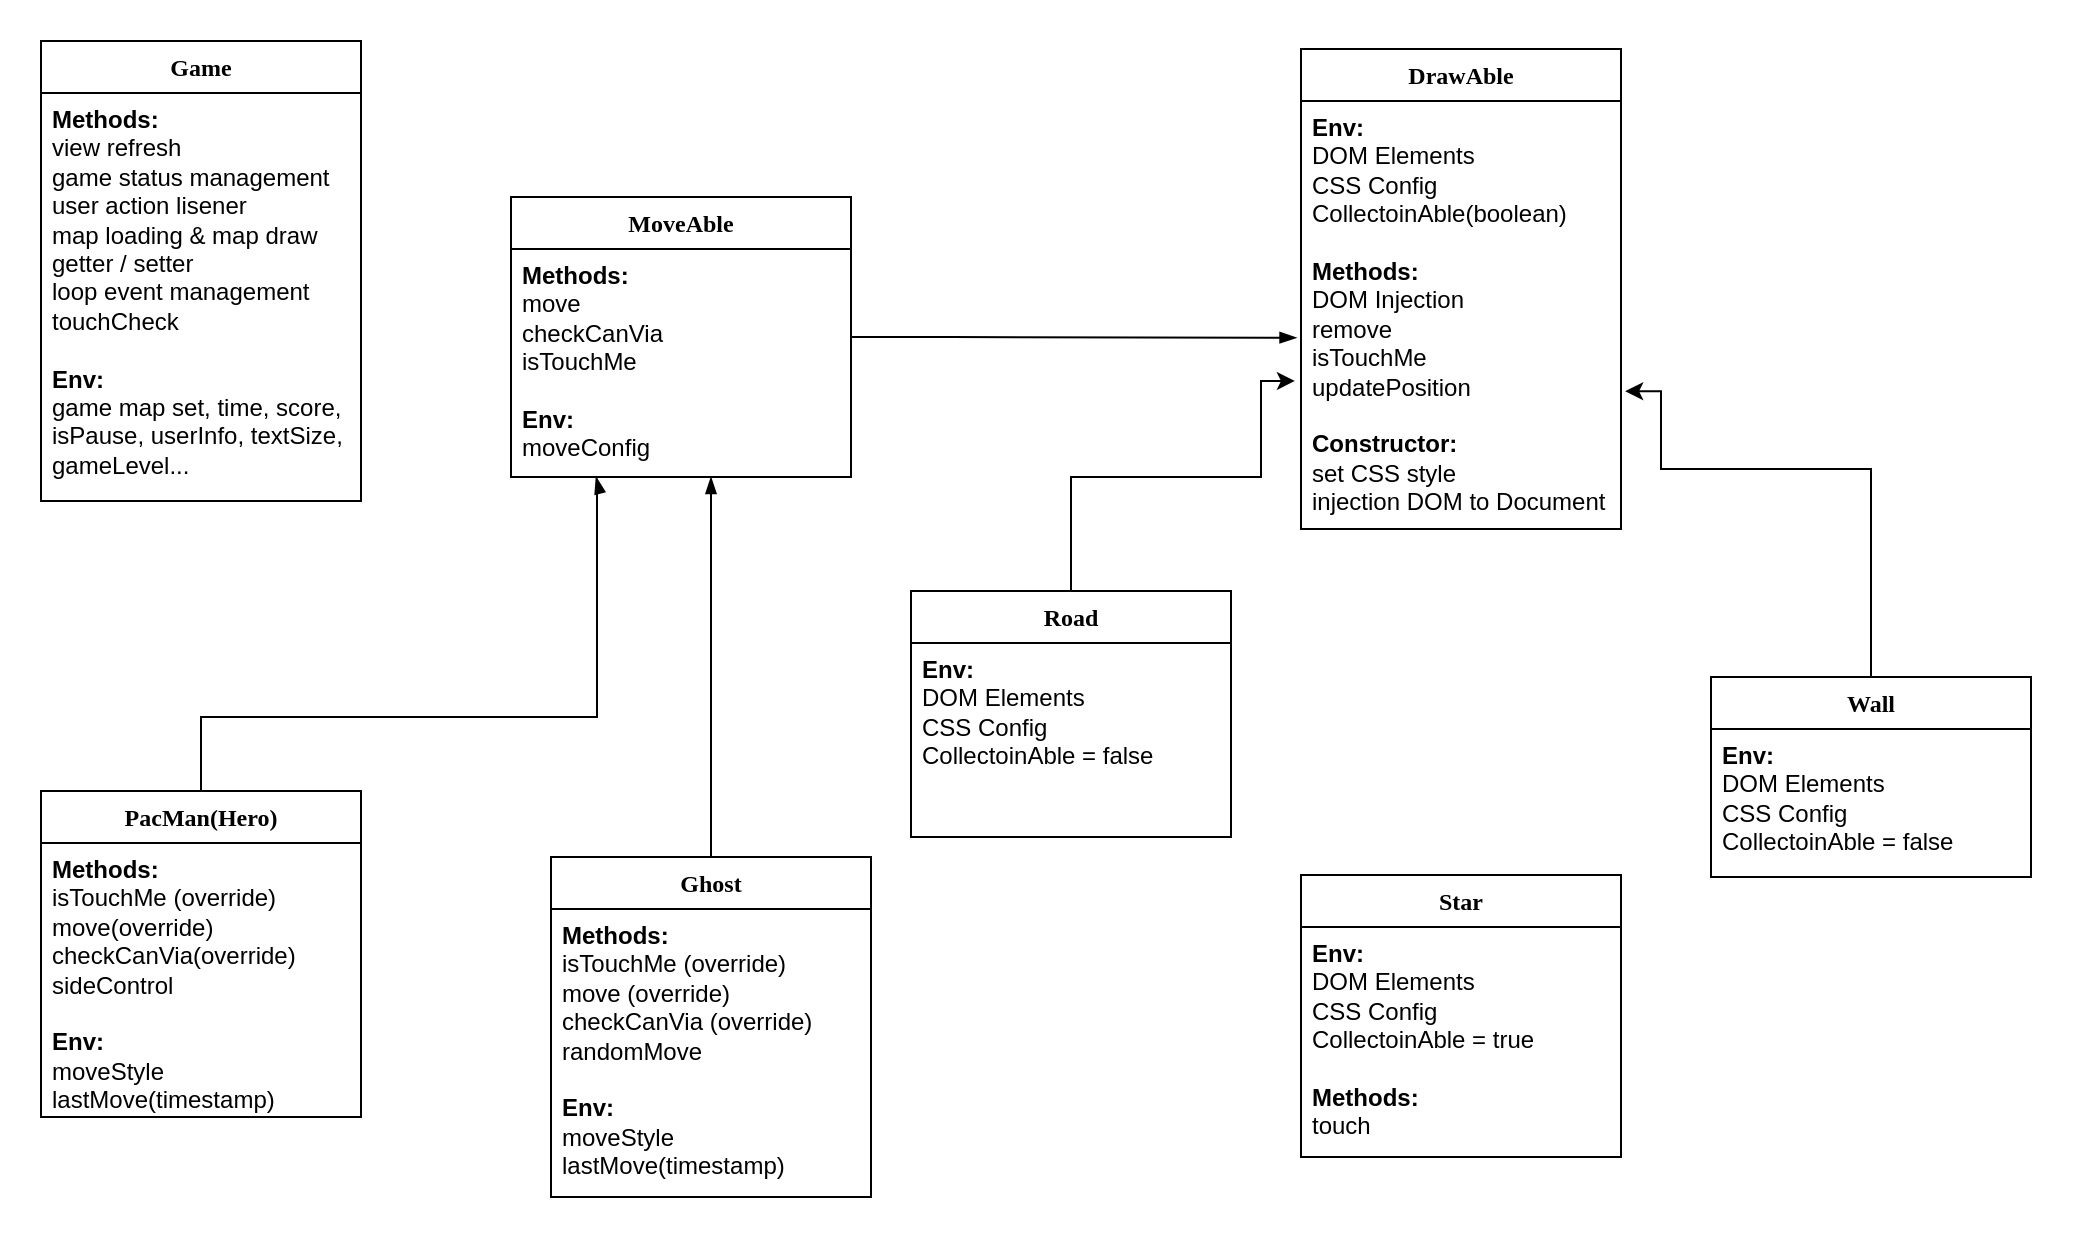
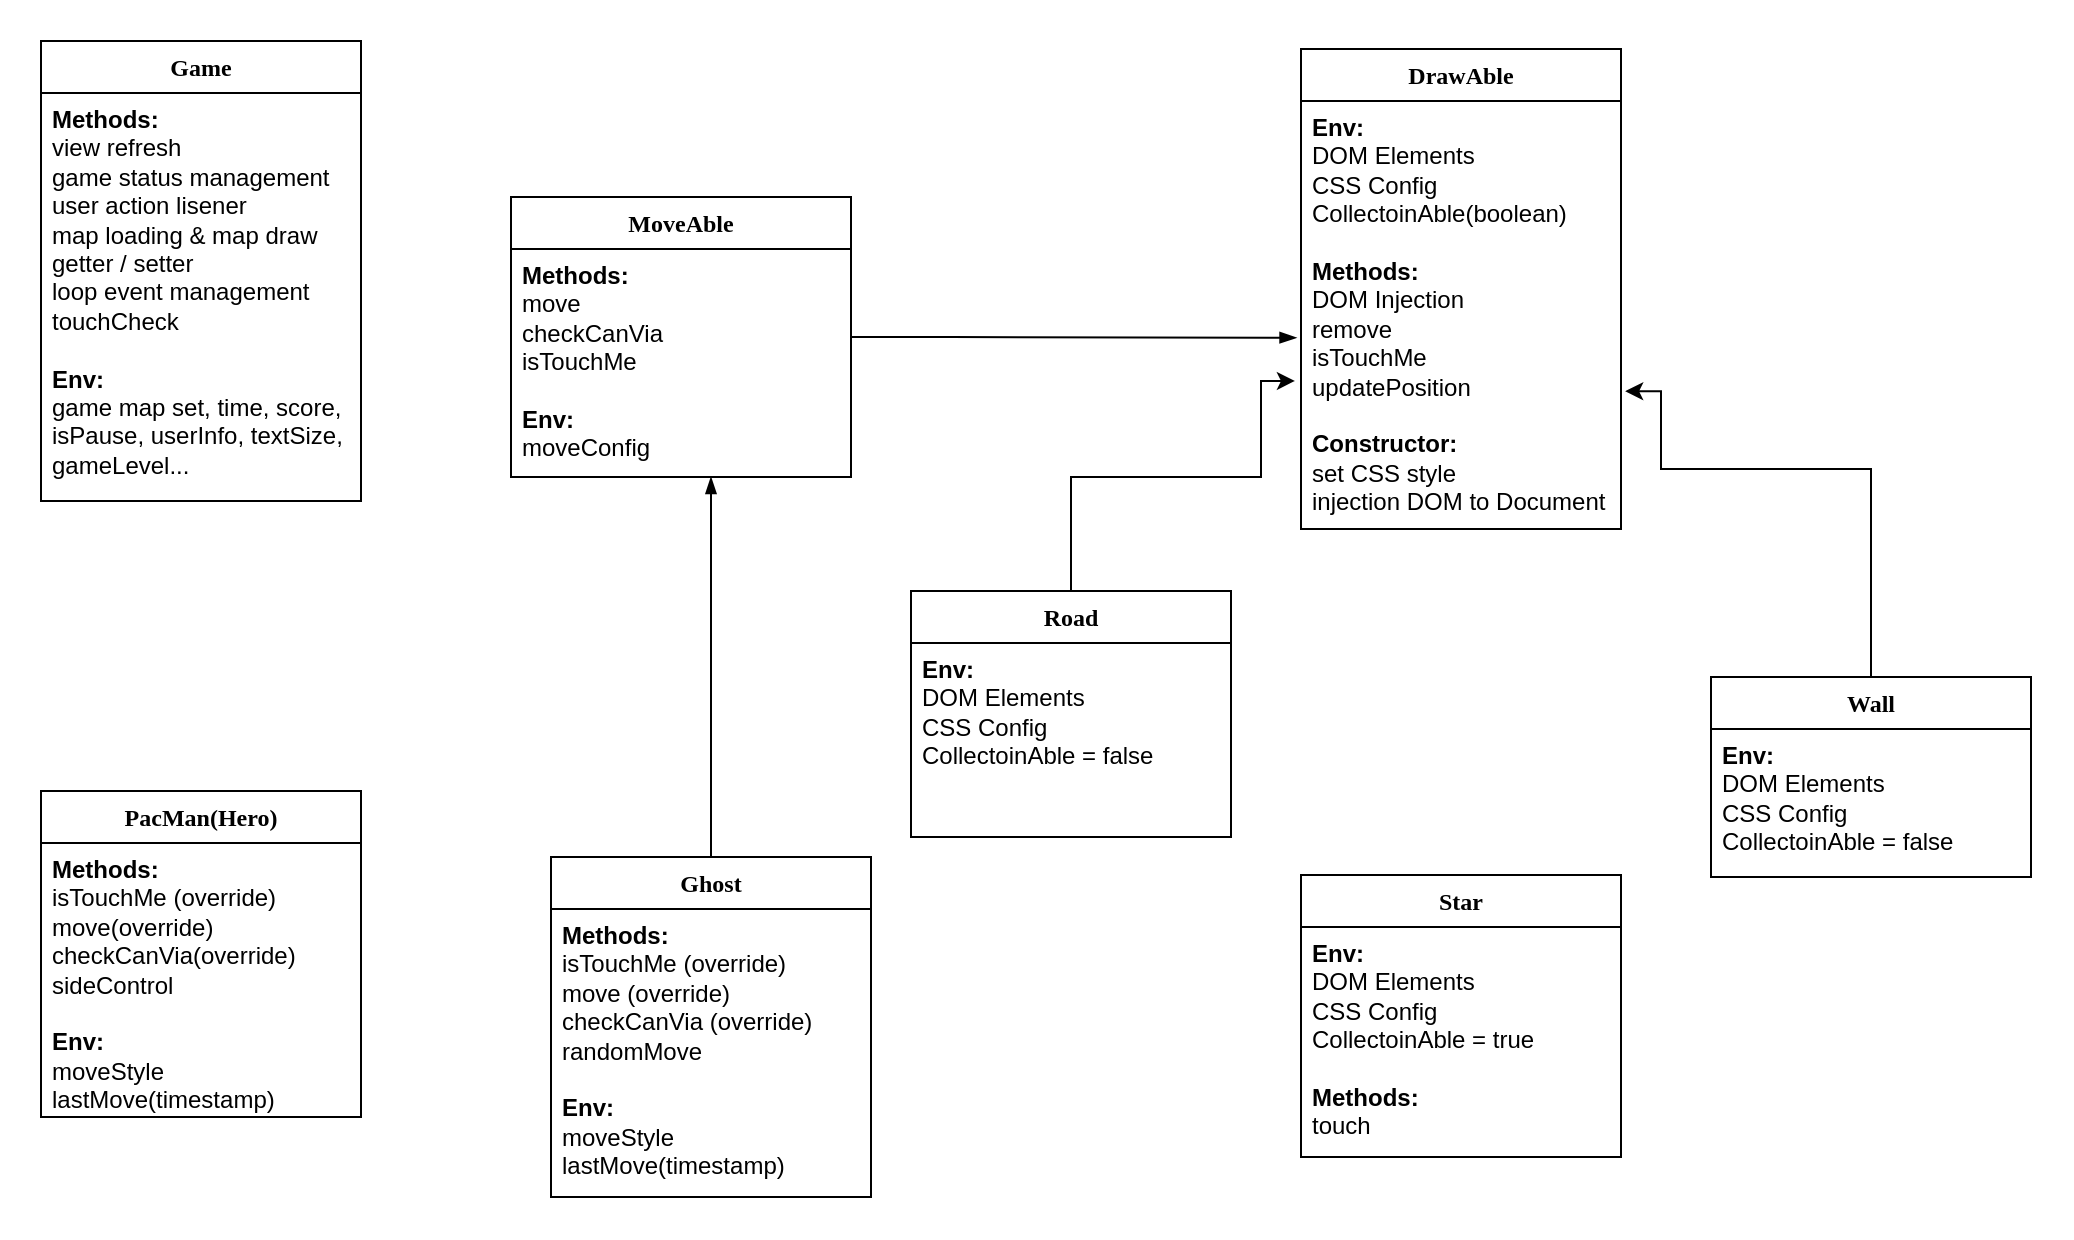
  <mxCell id="0" />
  <mxCell id="1" parent="0" />
- <mxCell id="2" style="edgeStyle=orthogonalEdgeStyle;rounded=0;html=1;labelBackgroundColor=none;startArrow=none;startFill=0;endArrow=blockThin;endFill=1;fontFamily=Verdana;fontSize=12;entryX=0.25;entryY=1;entryDx=0;entryDy=0;" edge="1" parent="1" source="3" target="21"><mxGeometry relative="1" as="geometry"><Array as="points"><mxPoint x="100" y="358" /><mxPoint x="298" y="358" /><mxPoint x="298" y="240" /></Array><mxPoint x="275" y="278" as="targetPoint" /></mxGeometry></mxCell>
  <mxCell id="3" value="PacMan(Hero)" style="swimlane;html=1;fontStyle=1;align=center;verticalAlign=top;childLayout=stackLayout;horizontal=1;startSize=26;horizontalStack=0;resizeParent=1;resizeLast=0;collapsible=1;marginBottom=0;swimlaneFillColor=#ffffff;rounded=0;shadow=0;comic=0;labelBackgroundColor=none;strokeWidth=1;fillColor=none;fontFamily=Verdana;fontSize=12" vertex="1" parent="1"><mxGeometry x="20" y="395" width="160" height="163" as="geometry" /></mxCell>
  <mxCell id="4" value="&lt;b&gt;&lt;font style=&quot;font-size: 12px;&quot;&gt;Methods:&lt;br&gt;&lt;/font&gt;&lt;/b&gt;isTouchMe (override)&lt;br&gt;move(override)&lt;br&gt;checkCanVia(override)&lt;br&gt;sideControl&lt;br&gt;&lt;br&gt;&lt;b&gt;Env:&lt;br&gt;&lt;/b&gt;moveStyle&lt;br&gt;lastMove(timestamp)" style="text;html=1;strokeColor=none;fillColor=none;align=left;verticalAlign=top;spacingLeft=4;spacingRight=4;whiteSpace=wrap;overflow=hidden;rotatable=0;points=[[0,0.5],[1,0.5]];portConstraint=eastwest;" vertex="1" parent="3"><mxGeometry y="26" width="160" height="134" as="geometry" /></mxCell>
  <mxCell id="5" value="Game" style="swimlane;html=1;fontStyle=1;align=center;verticalAlign=top;childLayout=stackLayout;horizontal=1;startSize=26;horizontalStack=0;resizeParent=1;resizeLast=0;collapsible=1;marginBottom=0;swimlaneFillColor=#ffffff;rounded=0;shadow=0;comic=0;labelBackgroundColor=none;strokeWidth=1;fillColor=none;fontFamily=Verdana;fontSize=12" vertex="1" parent="1"><mxGeometry x="20" y="20" width="160" height="230" as="geometry" /></mxCell>
  <mxCell id="6" value="&lt;b&gt;&lt;font style=&quot;font-size: 12px;&quot;&gt;Methods:&lt;/font&gt;&lt;br&gt;&lt;/b&gt;view refresh&lt;br&gt;game status management&lt;br&gt;user action lisener&lt;br&gt;map loading &amp;amp; map draw&lt;br&gt;getter / setter&lt;br&gt;loop event management&lt;br&gt;touchCheck&lt;br&gt;&lt;br&gt;&lt;b&gt;Env:&lt;/b&gt;&lt;br&gt;game map set, time, score, isPause, userInfo, textSize, gameLevel..." style="text;html=1;strokeColor=none;fillColor=none;align=left;verticalAlign=top;spacingLeft=4;spacingRight=4;whiteSpace=wrap;overflow=hidden;rotatable=0;points=[[0,0.5],[1,0.5]];portConstraint=eastwest;" vertex="1" parent="5"><mxGeometry y="26" width="160" height="204" as="geometry" /></mxCell>
  <mxCell id="7" style="edgeStyle=orthogonalEdgeStyle;rounded=0;html=1;labelBackgroundColor=none;startArrow=none;startFill=0;endArrow=blockThin;endFill=1;fontFamily=Verdana;fontSize=12;entryX=-0.014;entryY=0.553;entryDx=0;entryDy=0;exitX=1;exitY=0.5;exitDx=0;exitDy=0;entryPerimeter=0;" edge="1" parent="1" source="21" target="9"><mxGeometry relative="1" as="geometry"><Array as="points"><mxPoint x="475" y="168" /><mxPoint x="475" y="168" /></Array><mxPoint x="395" y="144" as="targetPoint" /></mxGeometry></mxCell>
  <mxCell id="8" value="DrawAble" style="swimlane;html=1;fontStyle=1;align=center;verticalAlign=top;childLayout=stackLayout;horizontal=1;startSize=26;horizontalStack=0;resizeParent=1;resizeLast=0;collapsible=1;marginBottom=0;swimlaneFillColor=#ffffff;rounded=0;shadow=0;comic=0;labelBackgroundColor=none;strokeWidth=1;fillColor=none;fontFamily=Verdana;fontSize=12" vertex="1" parent="1"><mxGeometry x="650" y="24" width="160" height="240" as="geometry" /></mxCell>
  <mxCell id="9" value="&lt;b&gt;Env:&lt;/b&gt;&lt;br&gt;DOM Elements&lt;br&gt;CSS Config&lt;br&gt;CollectoinAble(boolean)&lt;br&gt;&lt;br&gt;&lt;b&gt;Methods:&lt;/b&gt;&lt;br&gt;DOM Injection&lt;br&gt;remove&lt;br&gt;isTouchMe&lt;br&gt;updatePosition&lt;br&gt;&lt;br&gt;&lt;b&gt;Constructor:&lt;/b&gt;&lt;br&gt;set CSS style&lt;br&gt;injection DOM to Document" style="text;html=1;strokeColor=none;fillColor=none;align=left;verticalAlign=top;spacingLeft=4;spacingRight=4;whiteSpace=wrap;overflow=hidden;rotatable=0;points=[[0,0.5],[1,0.5]];portConstraint=eastwest;" vertex="1" parent="8"><mxGeometry y="26" width="160" height="214" as="geometry" /></mxCell>
  <mxCell id="10" style="edgeStyle=orthogonalEdgeStyle;rounded=0;html=1;labelBackgroundColor=none;startArrow=none;startFill=0;endArrow=blockThin;endFill=1;fontFamily=Verdana;fontSize=12;" edge="1" parent="1" source="11"><mxGeometry relative="1" as="geometry"><mxPoint x="355" y="238" as="targetPoint" /></mxGeometry></mxCell>
  <mxCell id="11" value="Ghost&lt;br&gt;" style="swimlane;html=1;fontStyle=1;align=center;verticalAlign=top;childLayout=stackLayout;horizontal=1;startSize=26;horizontalStack=0;resizeParent=1;resizeLast=0;collapsible=1;marginBottom=0;swimlaneFillColor=#ffffff;rounded=0;shadow=0;comic=0;labelBackgroundColor=none;strokeWidth=1;fillColor=none;fontFamily=Verdana;fontSize=12" vertex="1" parent="1"><mxGeometry x="275" y="428" width="160" height="170" as="geometry"><mxRectangle x="290" y="540" width="70" height="26" as="alternateBounds" /></mxGeometry></mxCell>
  <mxCell id="12" value="&lt;b&gt;&lt;font style=&quot;font-size: 12px;&quot;&gt;Methods:&lt;br&gt;&lt;/font&gt;&lt;/b&gt;isTouchMe (override)&lt;br&gt;move (override)&lt;br&gt;checkCanVia (override)&lt;br&gt;randomMove&lt;br&gt;&lt;br&gt;&lt;b&gt;Env:&lt;br&gt;&lt;/b&gt;moveStyle&lt;br&gt;lastMove(timestamp)" style="text;html=1;strokeColor=none;fillColor=none;align=left;verticalAlign=top;spacingLeft=4;spacingRight=4;whiteSpace=wrap;overflow=hidden;rotatable=0;points=[[0,0.5],[1,0.5]];portConstraint=eastwest;" vertex="1" parent="11"><mxGeometry y="26" width="160" height="144" as="geometry" /></mxCell>
  <mxCell id="13" value="Star" style="swimlane;html=1;fontStyle=1;align=center;verticalAlign=top;childLayout=stackLayout;horizontal=1;startSize=26;horizontalStack=0;resizeParent=1;resizeLast=0;collapsible=1;marginBottom=0;swimlaneFillColor=#ffffff;rounded=0;shadow=0;comic=0;labelBackgroundColor=none;strokeWidth=1;fillColor=none;fontFamily=Verdana;fontSize=12" vertex="1" parent="1"><mxGeometry x="650" y="437" width="160" height="141" as="geometry"><mxRectangle x="665" y="549" width="60" height="26" as="alternateBounds" /></mxGeometry></mxCell>
  <mxCell id="14" value="&lt;b&gt;Env:&lt;br&gt;&lt;/b&gt;DOM Elements&lt;br&gt;CSS Config&lt;br&gt;CollectoinAble = true&lt;br&gt;&lt;br&gt;&lt;b&gt;Methods:&lt;br&gt;&lt;/b&gt;touch" style="text;html=1;strokeColor=none;fillColor=none;align=left;verticalAlign=top;spacingLeft=4;spacingRight=4;whiteSpace=wrap;overflow=hidden;rotatable=0;points=[[0,0.5],[1,0.5]];portConstraint=eastwest;" vertex="1" parent="13"><mxGeometry y="26" width="160" height="114" as="geometry" /></mxCell>
  <mxCell id="15" style="edgeStyle=orthogonalEdgeStyle;rounded=0;orthogonalLoop=1;jettySize=auto;html=1;entryX=1.013;entryY=0.678;entryDx=0;entryDy=0;entryPerimeter=0;fontSize=12;" edge="1" parent="1" source="16" target="9"><mxGeometry relative="1" as="geometry"><Array as="points"><mxPoint x="935" y="234" /><mxPoint x="830" y="234" /><mxPoint x="830" y="195" /></Array></mxGeometry></mxCell>
  <mxCell id="16" value="Wall" style="swimlane;html=1;fontStyle=1;align=center;verticalAlign=top;childLayout=stackLayout;horizontal=1;startSize=26;horizontalStack=0;resizeParent=1;resizeLast=0;collapsible=1;marginBottom=0;swimlaneFillColor=#ffffff;rounded=0;shadow=0;comic=0;labelBackgroundColor=none;strokeWidth=1;fillColor=none;fontFamily=Verdana;fontSize=12" vertex="1" parent="1"><mxGeometry x="855" y="338" width="160" height="100" as="geometry" /></mxCell>
  <mxCell id="17" value="&lt;b&gt;Env:&lt;br&gt;&lt;/b&gt;DOM Elements&lt;br&gt;CSS Config&lt;br&gt;CollectoinAble = false" style="text;html=1;strokeColor=none;fillColor=none;align=left;verticalAlign=top;spacingLeft=4;spacingRight=4;whiteSpace=wrap;overflow=hidden;rotatable=0;points=[[0,0.5],[1,0.5]];portConstraint=eastwest;" vertex="1" parent="16"><mxGeometry y="26" width="160" height="74" as="geometry" /></mxCell>
  <mxCell id="18" style="edgeStyle=orthogonalEdgeStyle;rounded=0;orthogonalLoop=1;jettySize=auto;html=1;entryX=-0.019;entryY=0.654;entryDx=0;entryDy=0;entryPerimeter=0;fontSize=12;" edge="1" parent="1" source="19" target="9"><mxGeometry relative="1" as="geometry"><Array as="points"><mxPoint x="535" y="238" /><mxPoint x="630" y="238" /><mxPoint x="630" y="190" /></Array></mxGeometry></mxCell>
  <mxCell id="19" value="Road" style="swimlane;html=1;fontStyle=1;align=center;verticalAlign=top;childLayout=stackLayout;horizontal=1;startSize=26;horizontalStack=0;resizeParent=1;resizeLast=0;collapsible=1;marginBottom=0;swimlaneFillColor=#ffffff;rounded=0;shadow=0;comic=0;labelBackgroundColor=none;strokeWidth=1;fillColor=none;fontFamily=Verdana;fontSize=12" vertex="1" parent="1"><mxGeometry x="455" y="295" width="160" height="123" as="geometry"><mxRectangle x="470" y="370" width="70" height="26" as="alternateBounds" /></mxGeometry></mxCell>
  <mxCell id="20" value="&lt;b&gt;Env:&lt;br&gt;&lt;/b&gt;DOM Elements&lt;br&gt;CSS Config&lt;br&gt;CollectoinAble = false" style="text;html=1;strokeColor=none;fillColor=none;align=left;verticalAlign=top;spacingLeft=4;spacingRight=4;whiteSpace=wrap;overflow=hidden;rotatable=0;points=[[0,0.5],[1,0.5]];portConstraint=eastwest;" vertex="1" parent="19"><mxGeometry y="26" width="160" height="84" as="geometry" /></mxCell>
  <mxCell id="21" value="MoveAble" style="swimlane;html=1;fontStyle=1;align=center;verticalAlign=top;childLayout=stackLayout;horizontal=1;startSize=26;horizontalStack=0;resizeParent=1;resizeLast=0;collapsible=1;marginBottom=0;swimlaneFillColor=#ffffff;rounded=0;shadow=0;comic=0;labelBackgroundColor=none;strokeWidth=1;fillColor=none;fontFamily=Verdana;fontSize=12" vertex="1" parent="1"><mxGeometry x="255" y="98" width="170" height="140" as="geometry"><mxRectangle x="470" y="370" width="70" height="26" as="alternateBounds" /></mxGeometry></mxCell>
  <mxCell id="22" value="&lt;b&gt;&lt;font style=&quot;font-size: 12px;&quot;&gt;Methods:&lt;br&gt;&lt;/font&gt;&lt;/b&gt;move&lt;br&gt;checkCanVia&lt;br&gt;isTouchMe&lt;br&gt;&lt;br&gt;&lt;b&gt;Env:&lt;br&gt;&lt;/b&gt;moveConfig" style="text;html=1;strokeColor=none;fillColor=none;align=left;verticalAlign=top;spacingLeft=4;spacingRight=4;whiteSpace=wrap;overflow=hidden;rotatable=0;points=[[0,0.5],[1,0.5]];portConstraint=eastwest;" vertex="1" parent="21"><mxGeometry y="26" width="170" height="114" as="geometry" /></mxCell>
